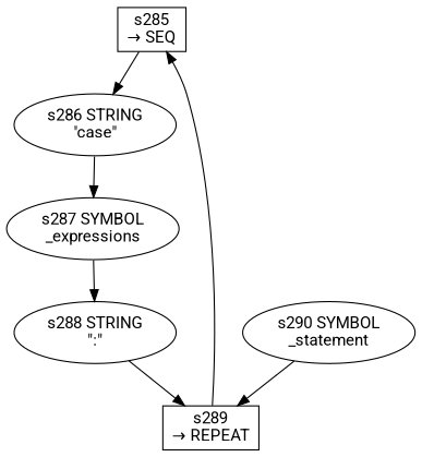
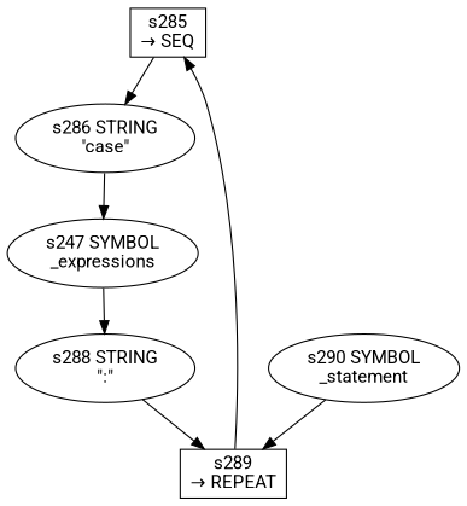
  digraph {
    fontname=Roboto
    rankdir=TB
    node [fontname=Roboto]
    edge [fontname=Roboto]
    n1 [fixedsize=false label="s285\n&rarr; SEQ" peripheries=1 shape=record]
    n2 [label="s286 STRING\n\"case\""]
-   n3 [label="s287 SYMBOL\n_expressions"]
+   n3 [label="s247 SYMBOL\n_expressions"]
    n4 [label="s288 STRING\n\":\""]
    n5 [fixedsize=false label="s289\n&rarr; REPEAT" peripheries=1 shape=record]
    n6 [label="s290 SYMBOL\n_statement"]
    n1 -> n2
    n2 -> n3
    n3 -> n4
    n4 -> n5
    n5 -> n1
    n6 -> n5
  }
